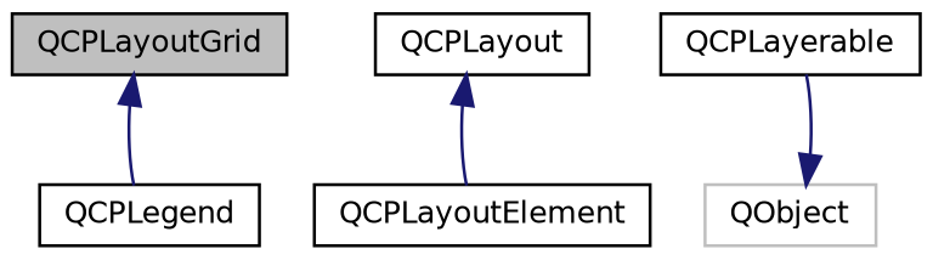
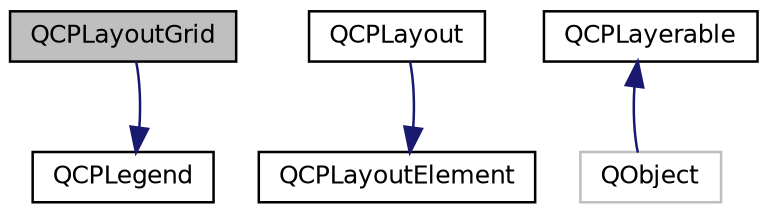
  digraph {
    node [color=black fillcolor=white fontname=Helvetica fontsize=10 shape=record style=filled]
    edge [color=midnightblue dir=back fontname=Helvetica fontsize=10 labelfontname=Helvetica labelfontsize=10 style=solid]
    n1 [fillcolor=grey75 fontcolor=black height=0.2 label=QCPLayoutGrid width=0.4]
    n2 [height=0.2 label=QCPLegend width=0.4]
    n3 [height=0.2 label=QCPLayout width=0.4]
    n4 [height=0.2 label=QCPLayoutElement width=0.4]
    n5 [height=0.2 label=QCPLayerable width=0.4]
    n6 [color=grey75 height=0.2 label=QObject width=0.4]
-   n1 -> n2
-   n3 -> n4
-   n6 -> n5
+   n2 -> n1
+   n4 -> n3
+   n5 -> n6
  }
